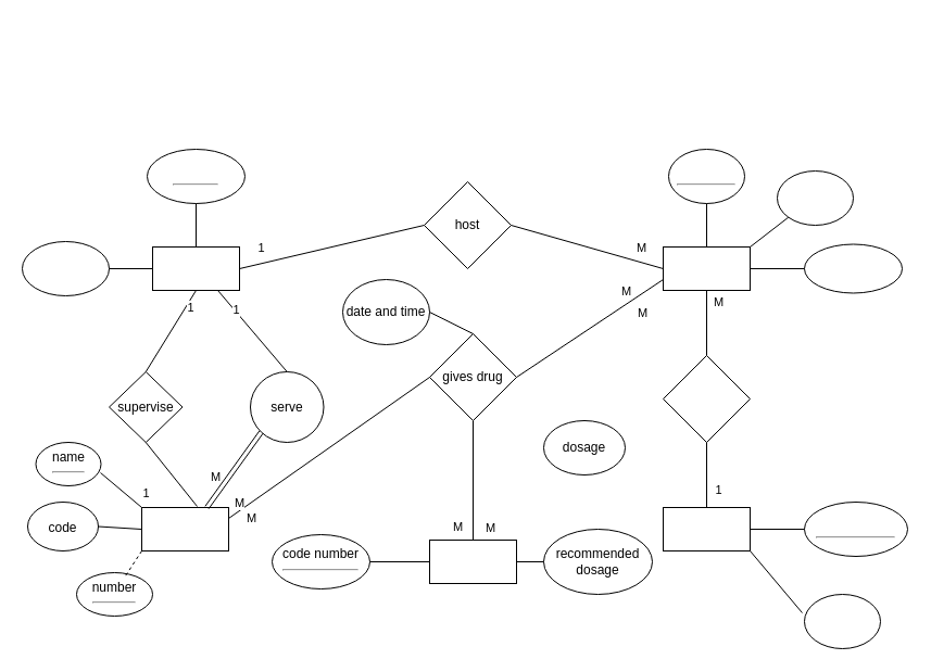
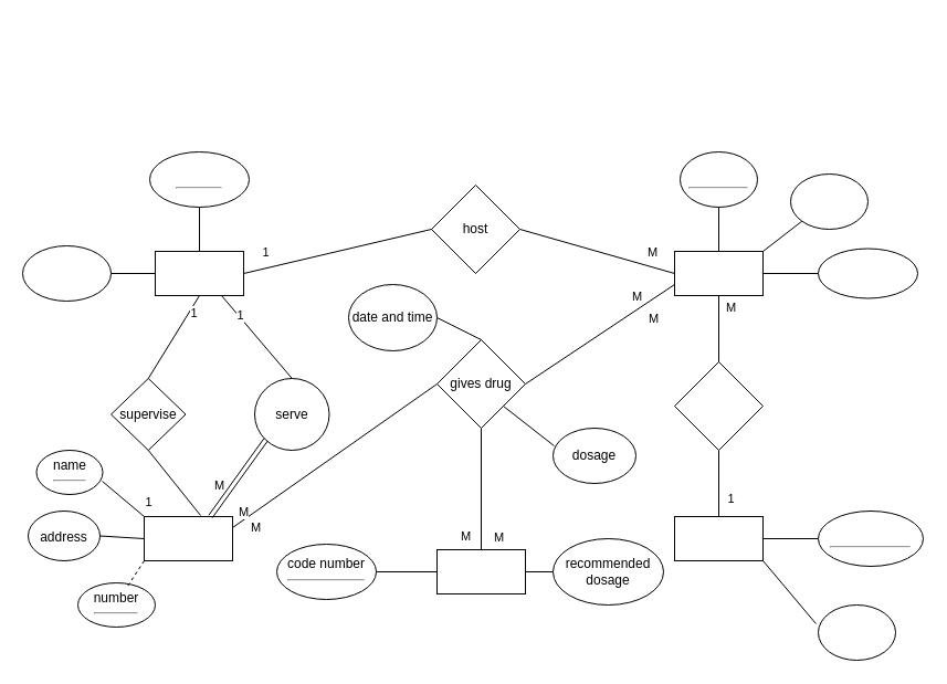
  <mxCell id="0" />
  <mxCell id="1" parent="0" />
  <mxCell id="2" value="&lt;span style=&quot;font-family: Arial, sans-serif; position: relative; top: 0.5pt;&quot;&gt;&lt;font style=&quot;font-size: 20px;&quot;&gt;Hospital&amp;nbsp;&lt;/font&gt;&lt;/span&gt;" style="text;html=1;align=center;verticalAlign=middle;resizable=0;points=[];autosize=1;strokeColor=none;fillColor=none;fontColor=#FFFFFF;" parent="1" vertex="1"><mxGeometry x="385" y="20" width="100" height="40" as="geometry" /></mxCell>
  <mxCell id="3" value="&lt;span style=&quot;font-family: Arial, sans-serif; position: relative; top: 0.5pt;&quot;&gt;&lt;font style=&quot;font-size: 12px;&quot;&gt;Consultants&amp;nbsp;&lt;/font&gt;&lt;/span&gt;" style="rounded=0;whiteSpace=wrap;html=1;fontColor=#FFFFFF;" parent="1" vertex="1"><mxGeometry x="610" y="467" width="80" height="40" as="geometry" /></mxCell>
  <mxCell id="4" value="drug" style="rounded=0;whiteSpace=wrap;html=1;fontColor=#FFFFFF;" parent="1" vertex="1"><mxGeometry x="395" y="497" width="80" height="40" as="geometry" /></mxCell>
  <mxCell id="5" value="nurse" style="rounded=0;whiteSpace=wrap;html=1;fontColor=#FFFFFF;" parent="1" vertex="1"><mxGeometry x="130" y="467" width="80" height="40" as="geometry" /></mxCell>
  <mxCell id="6" value="&lt;span style=&quot;font-family: Arial, sans-serif; position: relative; top: 0.5pt;&quot;&gt;&lt;font style=&quot;font-size: 12px;&quot;&gt;patients&lt;/font&gt;&lt;/span&gt;" style="rounded=0;whiteSpace=wrap;html=1;fontColor=#FFFFFF;" parent="1" vertex="1"><mxGeometry x="610" y="227" width="80" height="40" as="geometry" /></mxCell>
  <mxCell id="7" value="&lt;span style=&quot;font-family: Arial, sans-serif; position: relative; top: 0.5pt;&quot;&gt;&lt;font style=&quot;font-size: 12px;&quot;&gt;ward&lt;/font&gt;&lt;/span&gt;" style="rounded=0;whiteSpace=wrap;html=1;fontColor=#FFFFFF;" parent="1" vertex="1"><mxGeometry x="140" y="227" width="80" height="40" as="geometry" /></mxCell>
  <mxCell id="8" value="&lt;span style=&quot;font-family: Arial, sans-serif; position: relative; top: 0.5pt;&quot;&gt;&lt;font style=&quot;font-size: 12px;&quot;&gt;Name&lt;/font&gt;&lt;/span&gt;" style="ellipse;whiteSpace=wrap;html=1;fontColor=#FFFFFF;" parent="1" vertex="1"><mxGeometry x="20" y="222" width="80" height="50" as="geometry" /></mxCell>
  <mxCell id="9" value="&lt;span style=&quot;font-family: Arial, sans-serif; position: relative; top: 0.5pt;&quot;&gt;&lt;font style=&quot;font-size: 12px;&quot;&gt;ward_id&lt;/font&gt;&lt;/span&gt;&lt;hr&gt;" style="ellipse;whiteSpace=wrap;html=1;fontColor=#FFFFFF;" parent="1" vertex="1"><mxGeometry x="135" y="137" width="90" height="50" as="geometry" /></mxCell>
  <mxCell id="10" value="" style="endArrow=none;html=1;rounded=0;exitX=1;exitY=0.5;exitDx=0;exitDy=0;entryX=0;entryY=0.5;entryDx=0;entryDy=0;" parent="1" source="8" target="7" edge="1"><mxGeometry width="50" height="50" relative="1" as="geometry"><mxPoint x="410" y="237" as="sourcePoint" /><mxPoint x="460" y="187" as="targetPoint" /></mxGeometry></mxCell>
  <mxCell id="11" value="" style="endArrow=none;html=1;rounded=0;entryX=0.5;entryY=0;entryDx=0;entryDy=0;exitX=0.5;exitY=1;exitDx=0;exitDy=0;" parent="1" source="9" target="7" edge="1"><mxGeometry width="50" height="50" relative="1" as="geometry"><mxPoint x="490" y="237" as="sourcePoint" /><mxPoint x="540" y="187" as="targetPoint" /></mxGeometry></mxCell>
  <mxCell id="12" value="&lt;span style=&quot;font-family: Arial, sans-serif; position: relative; top: 0.5pt;&quot;&gt;&lt;font color=&quot;#ffffff&quot; style=&quot;font-size: 12px;&quot;&gt;Date_Of_Birth&lt;/font&gt;&lt;/span&gt;" style="ellipse;whiteSpace=wrap;html=1;" parent="1" vertex="1"><mxGeometry x="740" y="224.5" width="90" height="45" as="geometry" /></mxCell>
  <mxCell id="13" value="&lt;span style=&quot;font-family: Arial, sans-serif; position: relative; top: 0.5pt;&quot;&gt;&lt;font color=&quot;#ffffff&quot; style=&quot;font-size: 12px;&quot;&gt;Patient_id&lt;/font&gt;&lt;/span&gt;&lt;hr&gt;" style="ellipse;whiteSpace=wrap;html=1;" parent="1" vertex="1"><mxGeometry x="615" y="137" width="70" height="50" as="geometry" /></mxCell>
  <mxCell id="14" value="&lt;span style=&quot;font-family: Arial, sans-serif; position: relative; top: 0.5pt;&quot;&gt;&lt;font style=&quot;font-size: 12px;&quot; color=&quot;#ffffff&quot;&gt;name&lt;/font&gt;&lt;/span&gt;" style="ellipse;whiteSpace=wrap;html=1;" parent="1" vertex="1"><mxGeometry x="715" y="157" width="70" height="50" as="geometry" /></mxCell>
  <mxCell id="15" value="" style="endArrow=none;html=1;rounded=0;exitX=1;exitY=0;exitDx=0;exitDy=0;entryX=0;entryY=1;entryDx=0;entryDy=0;" parent="1" source="6" target="14" edge="1"><mxGeometry width="50" height="50" relative="1" as="geometry"><mxPoint x="410" y="237" as="sourcePoint" /><mxPoint x="460" y="187" as="targetPoint" /></mxGeometry></mxCell>
  <mxCell id="16" value="" style="endArrow=none;html=1;rounded=0;exitX=0.5;exitY=0;exitDx=0;exitDy=0;entryX=0.5;entryY=1;entryDx=0;entryDy=0;" parent="1" source="6" target="13" edge="1"><mxGeometry width="50" height="50" relative="1" as="geometry"><mxPoint x="410" y="237" as="sourcePoint" /><mxPoint x="460" y="187" as="targetPoint" /></mxGeometry></mxCell>
  <mxCell id="17" value="" style="endArrow=none;html=1;rounded=0;exitX=1;exitY=0.5;exitDx=0;exitDy=0;entryX=0;entryY=0.5;entryDx=0;entryDy=0;" parent="1" source="6" target="12" edge="1"><mxGeometry width="50" height="50" relative="1" as="geometry"><mxPoint x="410" y="237" as="sourcePoint" /><mxPoint x="460" y="187" as="targetPoint" /></mxGeometry></mxCell>
  <mxCell id="18" value="host" style="rhombus;whiteSpace=wrap;html=1;" parent="1" vertex="1"><mxGeometry x="390" y="167" width="80" height="80" as="geometry" /></mxCell>
  <mxCell id="19" value="" style="endArrow=none;html=1;rounded=0;exitX=0;exitY=0.5;exitDx=0;exitDy=0;entryX=1;entryY=0.5;entryDx=0;entryDy=0;" parent="1" source="6" target="18" edge="1"><mxGeometry width="50" height="50" relative="1" as="geometry"><mxPoint x="500" y="237" as="sourcePoint" /><mxPoint x="460" y="187" as="targetPoint" /></mxGeometry></mxCell>
  <mxCell id="20" value="M" style="edgeLabel;html=1;align=center;verticalAlign=middle;resizable=0;points=[];" parent="19" vertex="1" connectable="0"><mxGeometry x="-0.577" y="2" relative="1" as="geometry"><mxPoint x="10" y="-13" as="offset" /></mxGeometry></mxCell>
  <mxCell id="21" value="" style="endArrow=none;html=1;rounded=0;exitX=1;exitY=0.5;exitDx=0;exitDy=0;entryX=0;entryY=0.5;entryDx=0;entryDy=0;" parent="1" source="7" target="18" edge="1"><mxGeometry width="50" height="50" relative="1" as="geometry"><mxPoint x="410" y="237" as="sourcePoint" /><mxPoint x="460" y="187" as="targetPoint" /></mxGeometry></mxCell>
  <mxCell id="22" value="1" style="edgeLabel;html=1;align=center;verticalAlign=middle;resizable=0;points=[];" parent="21" vertex="1" connectable="0"><mxGeometry x="-0.698" y="3" relative="1" as="geometry"><mxPoint x="-5" y="-11" as="offset" /></mxGeometry></mxCell>
  <mxCell id="23" value="&lt;span style=&quot;font-family: Arial, sans-serif; position: relative; top: 0.5pt;&quot;&gt;&lt;font color=&quot;#ffffff&quot; style=&quot;font-size: 12px;&quot;&gt;examined&amp;nbsp;&lt;/font&gt;&lt;/span&gt;" style="rhombus;whiteSpace=wrap;html=1;" parent="1" vertex="1"><mxGeometry x="610" y="327" width="80" height="80" as="geometry" /></mxCell>
  <mxCell id="24" value="" style="endArrow=none;html=1;rounded=0;exitX=0.5;exitY=0;exitDx=0;exitDy=0;entryX=0.5;entryY=1;entryDx=0;entryDy=0;" parent="1" source="3" target="23" edge="1"><mxGeometry width="50" height="50" relative="1" as="geometry"><mxPoint x="410" y="237" as="sourcePoint" /><mxPoint x="460" y="187" as="targetPoint" /></mxGeometry></mxCell>
  <mxCell id="25" value="1" style="edgeLabel;html=1;align=center;verticalAlign=middle;resizable=0;points=[];" parent="24" vertex="1" connectable="0"><mxGeometry x="-0.433" y="-2" relative="1" as="geometry"><mxPoint x="8" as="offset" /></mxGeometry></mxCell>
  <mxCell id="26" value="" style="endArrow=none;html=1;rounded=0;exitX=0.5;exitY=0;exitDx=0;exitDy=0;entryX=0.5;entryY=1;entryDx=0;entryDy=0;" parent="1" source="23" target="6" edge="1"><mxGeometry width="50" height="50" relative="1" as="geometry"><mxPoint x="410" y="237" as="sourcePoint" /><mxPoint x="460" y="187" as="targetPoint" /></mxGeometry></mxCell>
  <mxCell id="27" value="M" style="edgeLabel;html=1;align=center;verticalAlign=middle;resizable=0;points=[];" parent="26" vertex="1" connectable="0"><mxGeometry x="0.567" y="-4" relative="1" as="geometry"><mxPoint x="6" y="-3" as="offset" /></mxGeometry></mxCell>
  <mxCell id="28" value="&lt;span style=&quot;font-family: Arial, sans-serif; position: relative; top: 0.5pt;&quot;&gt;&lt;font style=&quot;font-size: 12px;&quot; color=&quot;#ffffff&quot;&gt;Name&lt;/font&gt;&lt;/span&gt;" style="ellipse;whiteSpace=wrap;html=1;" parent="1" vertex="1"><mxGeometry x="740" y="547" width="70" height="50" as="geometry" /></mxCell>
  <mxCell id="29" value="&lt;span style=&quot;font-family: Arial, sans-serif; position: relative; top: 0.5pt;&quot;&gt;&lt;font color=&quot;#ffffff&quot; style=&quot;font-size: 12px;&quot;&gt;Consultant_id&lt;/font&gt;&lt;/span&gt;&lt;hr&gt;" style="ellipse;whiteSpace=wrap;html=1;" parent="1" vertex="1"><mxGeometry x="740" y="462" width="95" height="50" as="geometry" /></mxCell>
  <mxCell id="30" value="" style="endArrow=none;html=1;rounded=0;exitX=-0.029;exitY=0.34;exitDx=0;exitDy=0;exitPerimeter=0;entryX=1;entryY=1;entryDx=0;entryDy=0;" parent="1" source="28" target="3" edge="1"><mxGeometry width="50" height="50" relative="1" as="geometry"><mxPoint x="410" y="237" as="sourcePoint" /><mxPoint x="460" y="187" as="targetPoint" /></mxGeometry></mxCell>
  <mxCell id="31" value="" style="endArrow=none;html=1;rounded=0;exitX=0;exitY=0.5;exitDx=0;exitDy=0;entryX=1;entryY=0.5;entryDx=0;entryDy=0;" parent="1" source="29" target="3" edge="1"><mxGeometry width="50" height="50" relative="1" as="geometry"><mxPoint x="410" y="237" as="sourcePoint" /><mxPoint x="460" y="187" as="targetPoint" /></mxGeometry></mxCell>
- <mxCell id="32" value="&lt;span style=&quot;font-size: 12px; font-family: Arial, sans-serif; position: relative; top: 0.5pt;&quot;&gt;code&lt;/span&gt;" style="ellipse;whiteSpace=wrap;html=1;fontColor=default;fontSize=12;" parent="1" vertex="1"><mxGeometry x="25" y="462" width="65" height="45" as="geometry" /></mxCell>
+ <mxCell id="32" value="&lt;span style=&quot;font-size: 12px; font-family: Arial, sans-serif; position: relative; top: 0.5pt;&quot;&gt;address&lt;/span&gt;" style="ellipse;whiteSpace=wrap;html=1;fontColor=default;fontSize=12;" parent="1" vertex="1"><mxGeometry x="25" y="462" width="65" height="45" as="geometry" /></mxCell>
  <mxCell id="33" value="&lt;span style=&quot;font-size: 12px; font-family: Arial, sans-serif; position: relative; top: 0.5pt;&quot;&gt;number&lt;/span&gt;&lt;hr&gt;" style="ellipse;whiteSpace=wrap;html=1;fontColor=default;fontSize=12;" parent="1" vertex="1"><mxGeometry x="70" y="527" width="70" height="40" as="geometry" /></mxCell>
  <mxCell id="34" value="&lt;span style=&quot;font-size: 12px; font-family: Arial, sans-serif; position: relative; top: 0.5pt;&quot;&gt;name&lt;/span&gt;&lt;hr&gt;" style="ellipse;whiteSpace=wrap;html=1;fontColor=default;fontSize=12;" parent="1" vertex="1"><mxGeometry x="32.5" y="407" width="60" height="40" as="geometry" /></mxCell>
  <mxCell id="35" value="" style="endArrow=none;html=1;rounded=0;exitX=0;exitY=1;exitDx=0;exitDy=0;entryX=0.643;entryY=0.075;entryDx=0;entryDy=0;entryPerimeter=0;dashed=1;" parent="1" source="5" target="33" edge="1"><mxGeometry width="50" height="50" relative="1" as="geometry"><mxPoint x="410" y="237" as="sourcePoint" /><mxPoint x="460" y="187" as="targetPoint" /></mxGeometry></mxCell>
  <mxCell id="36" value="" style="endArrow=none;html=1;rounded=0;exitX=0;exitY=0.5;exitDx=0;exitDy=0;entryX=1;entryY=0.5;entryDx=0;entryDy=0;" parent="1" source="5" target="32" edge="1"><mxGeometry width="50" height="50" relative="1" as="geometry"><mxPoint x="410" y="237" as="sourcePoint" /><mxPoint x="460" y="187" as="targetPoint" /></mxGeometry></mxCell>
  <mxCell id="37" value="" style="endArrow=none;html=1;rounded=0;exitX=0;exitY=0;exitDx=0;exitDy=0;entryX=0.992;entryY=0.7;entryDx=0;entryDy=0;entryPerimeter=0;" parent="1" source="5" target="34" edge="1"><mxGeometry width="50" height="50" relative="1" as="geometry"><mxPoint x="410" y="237" as="sourcePoint" /><mxPoint x="460" y="187" as="targetPoint" /></mxGeometry></mxCell>
  <mxCell id="38" value="supervise" style="rhombus;whiteSpace=wrap;html=1;double=0;" parent="1" vertex="1"><mxGeometry x="100" y="342" width="67.5" height="65" as="geometry" /></mxCell>
  <mxCell id="39" value="" style="endArrow=none;html=1;rounded=0;exitX=0.5;exitY=0;exitDx=0;exitDy=0;entryX=0.5;entryY=1;entryDx=0;entryDy=0;" parent="1" source="38" target="7" edge="1"><mxGeometry width="50" height="50" relative="1" as="geometry"><mxPoint x="410" y="237" as="sourcePoint" /><mxPoint x="460" y="187" as="targetPoint" /></mxGeometry></mxCell>
  <mxCell id="40" value="1" style="edgeLabel;html=1;align=center;verticalAlign=middle;resizable=0;points=[];" parent="39" vertex="1" connectable="0"><mxGeometry x="0.627" y="-3" relative="1" as="geometry"><mxPoint as="offset" /></mxGeometry></mxCell>
  <mxCell id="41" value="" style="endArrow=none;html=1;rounded=0;exitX=0.638;exitY=-0.025;exitDx=0;exitDy=0;entryX=0.5;entryY=1;entryDx=0;entryDy=0;exitPerimeter=0;" parent="1" source="5" target="38" edge="1"><mxGeometry width="50" height="50" relative="1" as="geometry"><mxPoint x="240" y="372" as="sourcePoint" /><mxPoint x="240" y="297" as="targetPoint" /></mxGeometry></mxCell>
  <mxCell id="42" value="1" style="edgeLabel;html=1;align=center;verticalAlign=middle;resizable=0;points=[];" parent="41" vertex="1" connectable="0"><mxGeometry x="0.627" y="-3" relative="1" as="geometry"><mxPoint x="-11" y="38" as="offset" /></mxGeometry></mxCell>
  <mxCell id="43" value="serve" style="ellipse;whiteSpace=wrap;html=1;double=0;fillOpacity=100;" parent="1" vertex="1"><mxGeometry x="230" y="342" width="67.5" height="65" as="geometry" /></mxCell>
  <mxCell id="44" value="" style="shape=link;html=1;rounded=0;exitX=0.75;exitY=0;exitDx=0;exitDy=0;entryX=0;entryY=1;entryDx=0;entryDy=0;" parent="1" source="5" target="43" edge="1"><mxGeometry width="100" relative="1" as="geometry"><mxPoint x="380" y="207" as="sourcePoint" /><mxPoint x="220" y="407" as="targetPoint" /></mxGeometry></mxCell>
  <mxCell id="45" value="M" style="edgeLabel;html=1;align=center;verticalAlign=middle;resizable=0;points=[];" parent="44" vertex="1" connectable="0"><mxGeometry x="-0.442" y="-2" relative="1" as="geometry"><mxPoint x="-8" y="-10" as="offset" /></mxGeometry></mxCell>
  <mxCell id="46" value="" style="endArrow=none;html=1;rounded=0;exitX=0.5;exitY=0;exitDx=0;exitDy=0;entryX=0.75;entryY=1;entryDx=0;entryDy=0;" parent="1" source="43" target="7" edge="1"><mxGeometry width="50" height="50" relative="1" as="geometry"><mxPoint x="410" y="237" as="sourcePoint" /><mxPoint x="460" y="187" as="targetPoint" /></mxGeometry></mxCell>
  <mxCell id="47" value="1" style="edgeLabel;html=1;align=center;verticalAlign=middle;resizable=0;points=[];" parent="46" vertex="1" connectable="0"><mxGeometry x="0.498" y="-1" relative="1" as="geometry"><mxPoint as="offset" /></mxGeometry></mxCell>
  <mxCell id="48" value="gives drug" style="rhombus;whiteSpace=wrap;html=1;" parent="1" vertex="1"><mxGeometry x="395" y="307" width="80" height="80" as="geometry" /></mxCell>
  <mxCell id="49" value="" style="endArrow=none;html=1;rounded=0;exitX=1;exitY=0.25;exitDx=0;exitDy=0;entryX=0;entryY=0.5;entryDx=0;entryDy=0;" parent="1" source="5" target="48" edge="1"><mxGeometry width="50" height="50" relative="1" as="geometry"><mxPoint x="410" y="237" as="sourcePoint" /><mxPoint x="460" y="187" as="targetPoint" /></mxGeometry></mxCell>
  <mxCell id="50" value="M" style="edgeLabel;html=1;align=center;verticalAlign=middle;resizable=0;points=[];" parent="49" vertex="1" connectable="0"><mxGeometry x="-0.785" y="-4" relative="1" as="geometry"><mxPoint x="-12" y="-4" as="offset" /></mxGeometry></mxCell>
  <mxCell id="51" value="M" style="edgeLabel;html=1;align=center;verticalAlign=middle;resizable=0;points=[];" vertex="1" connectable="0" parent="49"><mxGeometry x="-0.643" y="3" relative="1" as="geometry"><mxPoint x="-11" y="25" as="offset" /></mxGeometry></mxCell>
  <mxCell id="52" value="" style="endArrow=none;html=1;rounded=0;exitX=1;exitY=0.5;exitDx=0;exitDy=0;entryX=0;entryY=0.75;entryDx=0;entryDy=0;" parent="1" source="48" target="6" edge="1"><mxGeometry width="50" height="50" relative="1" as="geometry"><mxPoint x="410" y="237" as="sourcePoint" /><mxPoint x="460" y="187" as="targetPoint" /></mxGeometry></mxCell>
  <mxCell id="53" value="M" style="edgeLabel;html=1;align=center;verticalAlign=middle;resizable=0;points=[];" parent="52" vertex="1" connectable="0"><mxGeometry x="0.641" y="1" relative="1" as="geometry"><mxPoint x="-10" y="-5" as="offset" /></mxGeometry></mxCell>
  <mxCell id="54" value="M" style="edgeLabel;html=1;align=center;verticalAlign=middle;resizable=0;points=[];" vertex="1" connectable="0" parent="52"><mxGeometry x="0.327" y="-1" relative="1" as="geometry"><mxPoint x="25" as="offset" /></mxGeometry></mxCell>
  <mxCell id="55" value="date and time" style="ellipse;whiteSpace=wrap;html=1;" parent="1" vertex="1"><mxGeometry x="315" y="257" width="80" height="60" as="geometry" /></mxCell>
  <mxCell id="56" value="dosage" style="ellipse;whiteSpace=wrap;html=1;" parent="1" vertex="1"><mxGeometry x="500" y="387" width="75" height="50" as="geometry" /></mxCell>
+ <mxCell id="57" value="" style="endArrow=none;html=1;rounded=0;exitX=1;exitY=1;exitDx=0;exitDy=0;entryX=0.013;entryY=0.32;entryDx=0;entryDy=0;entryPerimeter=0;" parent="1" source="48" target="56" edge="1"><mxGeometry width="50" height="50" relative="1" as="geometry"><mxPoint x="410" y="237" as="sourcePoint" /><mxPoint x="460" y="187" as="targetPoint" /></mxGeometry></mxCell>
  <mxCell id="58" value="" style="endArrow=none;html=1;rounded=0;exitX=0.5;exitY=0;exitDx=0;exitDy=0;entryX=1;entryY=0.5;entryDx=0;entryDy=0;" parent="1" source="48" target="55" edge="1"><mxGeometry width="50" height="50" relative="1" as="geometry"><mxPoint x="410" y="237" as="sourcePoint" /><mxPoint x="460" y="187" as="targetPoint" /></mxGeometry></mxCell>
  <mxCell id="59" value="recommended dosage" style="ellipse;whiteSpace=wrap;html=1;" parent="1" vertex="1"><mxGeometry x="500" y="487" width="100" height="60" as="geometry" /></mxCell>
  <mxCell id="60" value="code number&lt;hr&gt;" style="ellipse;whiteSpace=wrap;html=1;" parent="1" vertex="1"><mxGeometry x="250" y="492" width="90" height="50" as="geometry" /></mxCell>
  <mxCell id="61" value="" style="endArrow=none;html=1;rounded=0;entryX=1;entryY=0.5;entryDx=0;entryDy=0;exitX=0;exitY=0.5;exitDx=0;exitDy=0;" parent="1" source="59" target="4" edge="1"><mxGeometry width="50" height="50" relative="1" as="geometry"><mxPoint x="410" y="337" as="sourcePoint" /><mxPoint x="460" y="287" as="targetPoint" /></mxGeometry></mxCell>
  <mxCell id="62" value="" style="endArrow=none;html=1;rounded=0;exitX=0;exitY=0.5;exitDx=0;exitDy=0;entryX=1;entryY=0.5;entryDx=0;entryDy=0;" parent="1" source="4" target="60" edge="1"><mxGeometry width="50" height="50" relative="1" as="geometry"><mxPoint x="410" y="337" as="sourcePoint" /><mxPoint x="460" y="287" as="targetPoint" /></mxGeometry></mxCell>
  <mxCell id="63" value="" style="endArrow=none;html=1;rounded=0;exitX=0.5;exitY=0;exitDx=0;exitDy=0;entryX=0.5;entryY=1;entryDx=0;entryDy=0;" edge="1" parent="1" source="4" target="48"><mxGeometry width="50" height="50" relative="1" as="geometry"><mxPoint x="410" y="437" as="sourcePoint" /><mxPoint x="460" y="387" as="targetPoint" /></mxGeometry></mxCell>
  <mxCell id="64" value="M" style="edgeLabel;html=1;align=center;verticalAlign=middle;resizable=0;points=[];" vertex="1" connectable="0" parent="63"><mxGeometry x="-0.654" relative="1" as="geometry"><mxPoint x="15" y="7" as="offset" /></mxGeometry></mxCell>
  <mxCell id="65" value="M" style="edgeLabel;html=1;align=center;verticalAlign=middle;resizable=0;points=[];" vertex="1" connectable="0" parent="63"><mxGeometry x="-0.764" y="3" relative="1" as="geometry"><mxPoint x="-12" as="offset" /></mxGeometry></mxCell>
